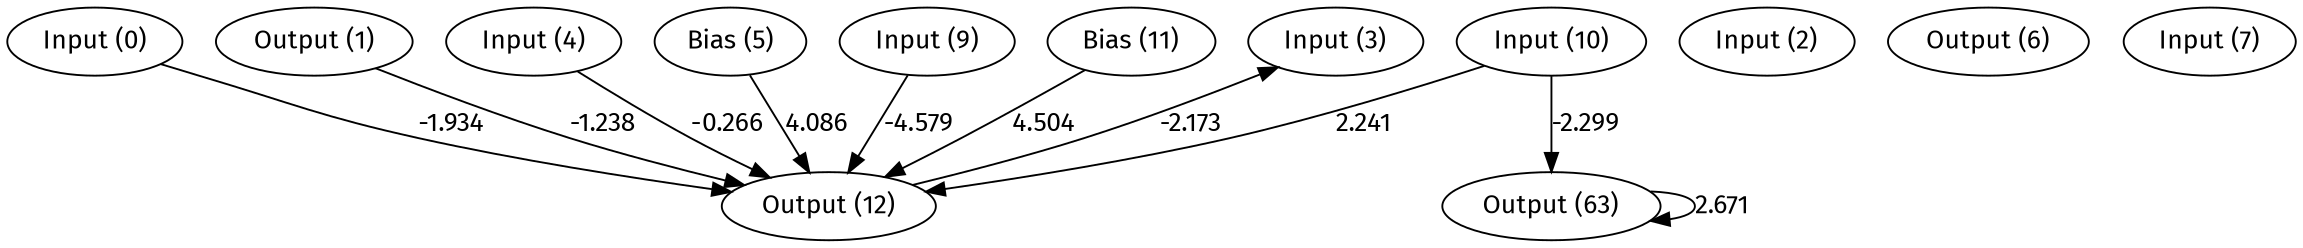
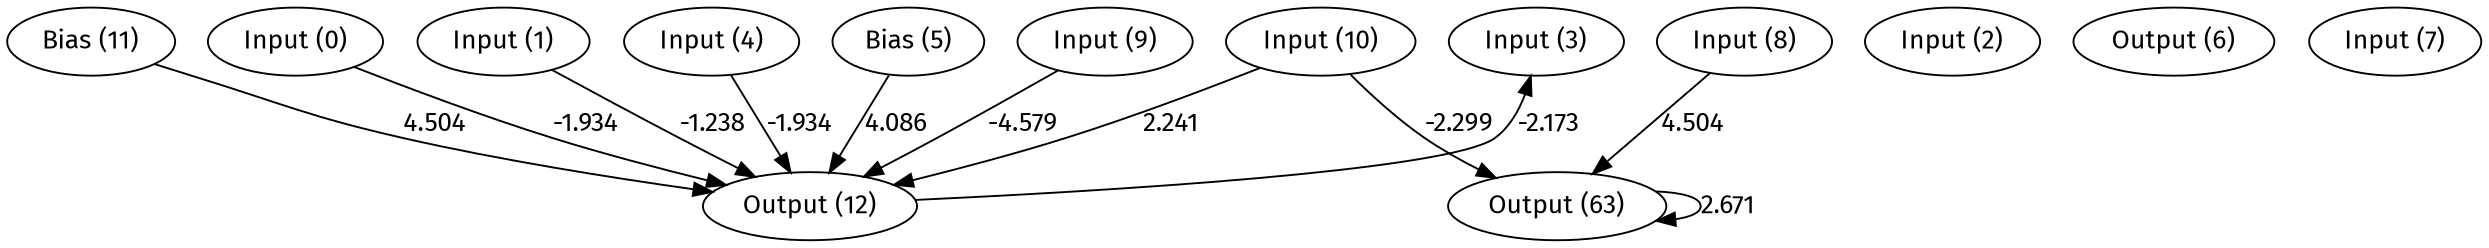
  digraph {
    fontname="Fira Sans"
    node [fontname="Fira Sans"]
    edge [fontname="Fira Sans"]
    n1 [label="Bias (11)"]
    n2 [label="Input (0)"]
-   n3 [label="Output (1)"]
+   n3 [label="Input (1)"]
    n4 [label="Input (2)"]
    n5 [label="Input (3)"]
    n6 [label="Input (4)"]
    n7 [label="Bias (5)"]
    n8 [label="Output (6)"]
    n9 [label="Input (7)"]
+   n10 [label="Input (8)"]
    n11 [label="Input (9)"]
    n12 [label="Input (10)"]
    n13 [label="Output (12)"]
    n14 [label="Output (63)"]
    subgraph sub_1 {
      rank=same
      n1
      n2
      n3
      n4
      n5
      n6
      n7
      n8
      n9
+     n10
      n11
      n12
    }
    subgraph sub_2 {
      rank=same
      n13
      n14
    }
    n1 -> n13 [label=4.504]
    n2 -> n13 [label=-1.934]
    n3 -> n13 [label=-1.238]
-   n6 -> n13 [label=-0.266]
+   n6 -> n13 [label=-1.934]
    n7 -> n13 [label=4.086]
+   n10 -> n14 [label=4.504]
    n11 -> n13 [label=-4.579]
    n12 -> n13 [label=2.241]
    n12 -> n14 [label=-2.299]
    n13 -> n5 [label=-2.173]
    n14 -> n14 [label=2.671]
  }
